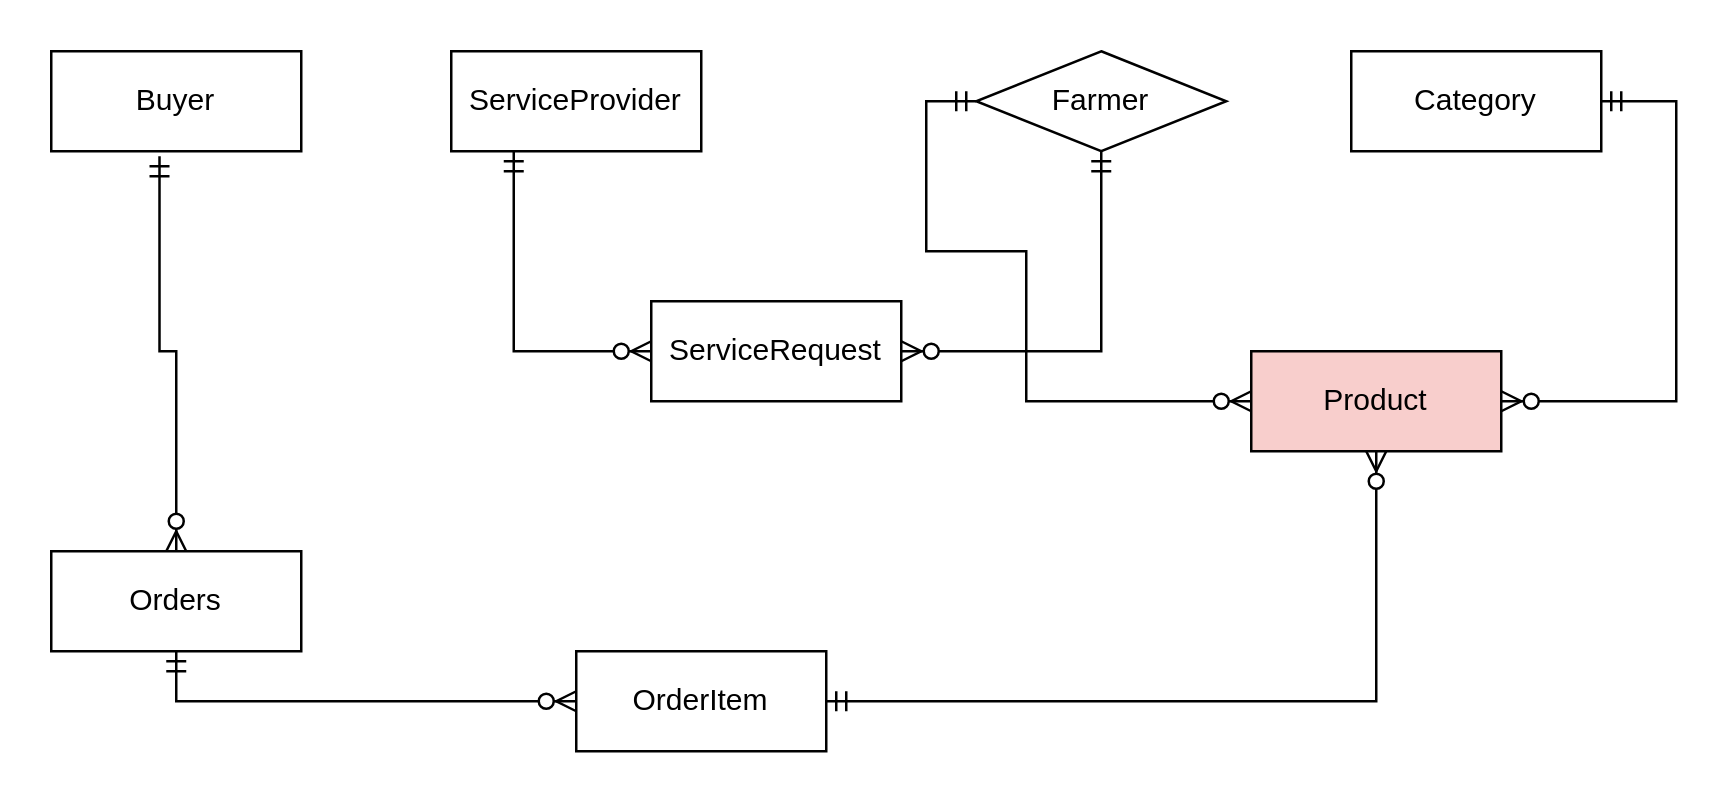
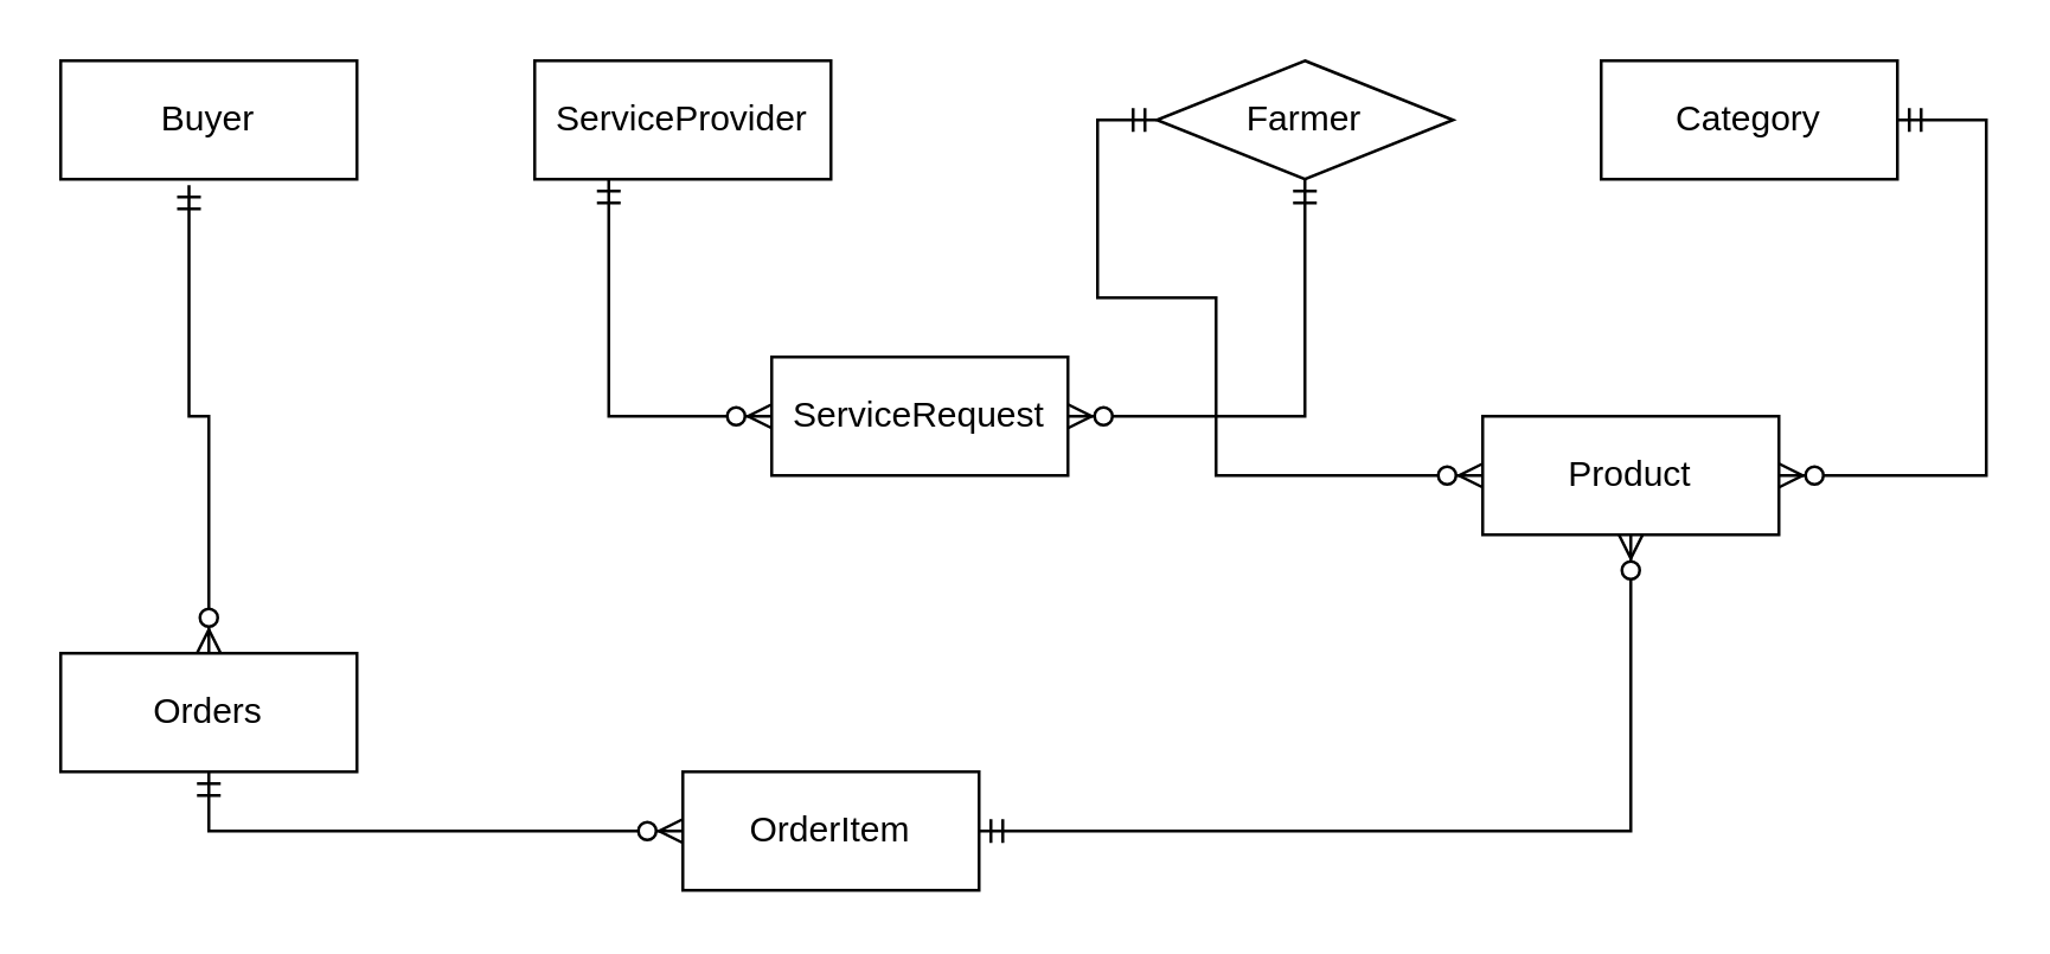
  <mxCell id="0" />
  <mxCell id="1" parent="0" />
  <mxCell id="2" value="Buyer" style="whiteSpace=wrap;html=1;align=center;" vertex="1" parent="1"><mxGeometry x="20" y="20" width="100" height="40" as="geometry" /></mxCell>
  <mxCell id="3" value="ServiceRequest" style="whiteSpace=wrap;html=1;align=center;" vertex="1" parent="1"><mxGeometry x="260" y="120" width="100" height="40" as="geometry" /></mxCell>
  <mxCell id="4" value="Category" style="whiteSpace=wrap;html=1;align=center;" vertex="1" parent="1"><mxGeometry x="540" y="20" width="100" height="40" as="geometry" /></mxCell>
  <mxCell id="5" value="Orders" style="whiteSpace=wrap;html=1;align=center;" vertex="1" parent="1"><mxGeometry x="20" y="220" width="100" height="40" as="geometry" /></mxCell>
  <mxCell id="6" value="OrderItem" style="whiteSpace=wrap;html=1;align=center;" vertex="1" parent="1"><mxGeometry x="230" y="260" width="100" height="40" as="geometry" /></mxCell>
  <mxCell id="7" value="ServiceProvider" style="whiteSpace=wrap;html=1;align=center;" vertex="1" parent="1"><mxGeometry x="180" y="20" width="100" height="40" as="geometry" /></mxCell>
  <mxCell id="8" value="Farmer" style="rhombus;whiteSpace=wrap;html=1;align=center;" vertex="1" parent="1"><mxGeometry x="390" y="20" width="100" height="40" as="geometry" /></mxCell>
- <mxCell id="9" value="Product" style="whiteSpace=wrap;html=1;align=center;fillColor=#f8cecc;" vertex="1" parent="1"><mxGeometry x="500" y="140" width="100" height="40" as="geometry" /></mxCell>
+ <mxCell id="9" value="Product" style="whiteSpace=wrap;html=1;align=center;" vertex="1" parent="1"><mxGeometry x="500" y="140" width="100" height="40" as="geometry" /></mxCell>
  <mxCell id="10" value="" style="edgeStyle=orthogonalEdgeStyle;fontSize=12;html=1;endArrow=ERzeroToMany;startArrow=ERmandOne;rounded=0;exitX=0.433;exitY=1.05;exitDx=0;exitDy=0;exitPerimeter=0;entryX=0.5;entryY=0;entryDx=0;entryDy=0;" edge="1" parent="1" source="2" target="5"><mxGeometry width="100" height="100" relative="1" as="geometry"><mxPoint x="64.35" y="100" as="sourcePoint" /><mxPoint x="75.65" y="269.32" as="targetPoint" /></mxGeometry></mxCell>
  <mxCell id="11" value="" style="edgeStyle=orthogonalEdgeStyle;fontSize=12;html=1;endArrow=ERzeroToMany;startArrow=ERmandOne;rounded=0;exitX=0.25;exitY=1;exitDx=0;exitDy=0;entryX=0;entryY=0.5;entryDx=0;entryDy=0;" edge="1" parent="1" source="7" target="3"><mxGeometry width="100" height="100" relative="1" as="geometry"><mxPoint x="190" y="90" as="sourcePoint" /><mxPoint x="197" y="248" as="targetPoint" /></mxGeometry></mxCell>
  <mxCell id="12" value="" style="edgeStyle=orthogonalEdgeStyle;fontSize=12;html=1;endArrow=ERzeroToMany;startArrow=ERmandOne;rounded=0;entryX=1;entryY=0.5;entryDx=0;entryDy=0;exitX=0.5;exitY=1;exitDx=0;exitDy=0;" edge="1" parent="1" source="8" target="3"><mxGeometry width="100" height="100" relative="1" as="geometry"><mxPoint x="440" y="90" as="sourcePoint" /><mxPoint x="410" y="190" as="targetPoint" /></mxGeometry></mxCell>
  <mxCell id="13" value="" style="edgeStyle=orthogonalEdgeStyle;fontSize=12;html=1;endArrow=ERzeroToMany;startArrow=ERmandOne;rounded=0;exitX=0;exitY=0.5;exitDx=0;exitDy=0;entryX=0;entryY=0.5;entryDx=0;entryDy=0;" edge="1" parent="1" source="8" target="9"><mxGeometry width="100" height="100" relative="1" as="geometry"><mxPoint x="400" y="110" as="sourcePoint" /><mxPoint x="407" y="268" as="targetPoint" /><Array as="points"><mxPoint x="370" y="40" /><mxPoint x="370" y="100" /><mxPoint x="410" y="100" /><mxPoint x="410" y="160" /></Array></mxGeometry></mxCell>
  <mxCell id="14" value="" style="edgeStyle=orthogonalEdgeStyle;fontSize=12;html=1;endArrow=ERzeroToMany;startArrow=ERmandOne;rounded=0;exitX=1;exitY=0.5;exitDx=0;exitDy=0;entryX=1;entryY=0.5;entryDx=0;entryDy=0;" edge="1" parent="1" source="4" target="9"><mxGeometry width="100" height="100" relative="1" as="geometry"><mxPoint x="650" y="50" as="sourcePoint" /><mxPoint x="657" y="208" as="targetPoint" /><Array as="points"><mxPoint x="670" y="40" /><mxPoint x="670" y="160" /></Array></mxGeometry></mxCell>
  <mxCell id="15" value="" style="edgeStyle=orthogonalEdgeStyle;fontSize=12;html=1;endArrow=ERzeroToMany;startArrow=ERmandOne;rounded=0;exitX=0.5;exitY=1;exitDx=0;exitDy=0;entryX=0;entryY=0.5;entryDx=0;entryDy=0;" edge="1" parent="1" source="5" target="6"><mxGeometry width="100" height="100" relative="1" as="geometry"><mxPoint x="113" y="112" as="sourcePoint" /><mxPoint x="120" y="270" as="targetPoint" /></mxGeometry></mxCell>
  <mxCell id="16" value="" style="edgeStyle=orthogonalEdgeStyle;fontSize=12;html=1;endArrow=ERzeroToMany;startArrow=ERmandOne;rounded=0;exitX=1;exitY=0.5;exitDx=0;exitDy=0;entryX=0.5;entryY=1;entryDx=0;entryDy=0;" edge="1" parent="1" source="6" target="9"><mxGeometry width="100" height="100" relative="1" as="geometry"><mxPoint x="450" y="201" as="sourcePoint" /><mxPoint x="457" y="359" as="targetPoint" /></mxGeometry></mxCell>
